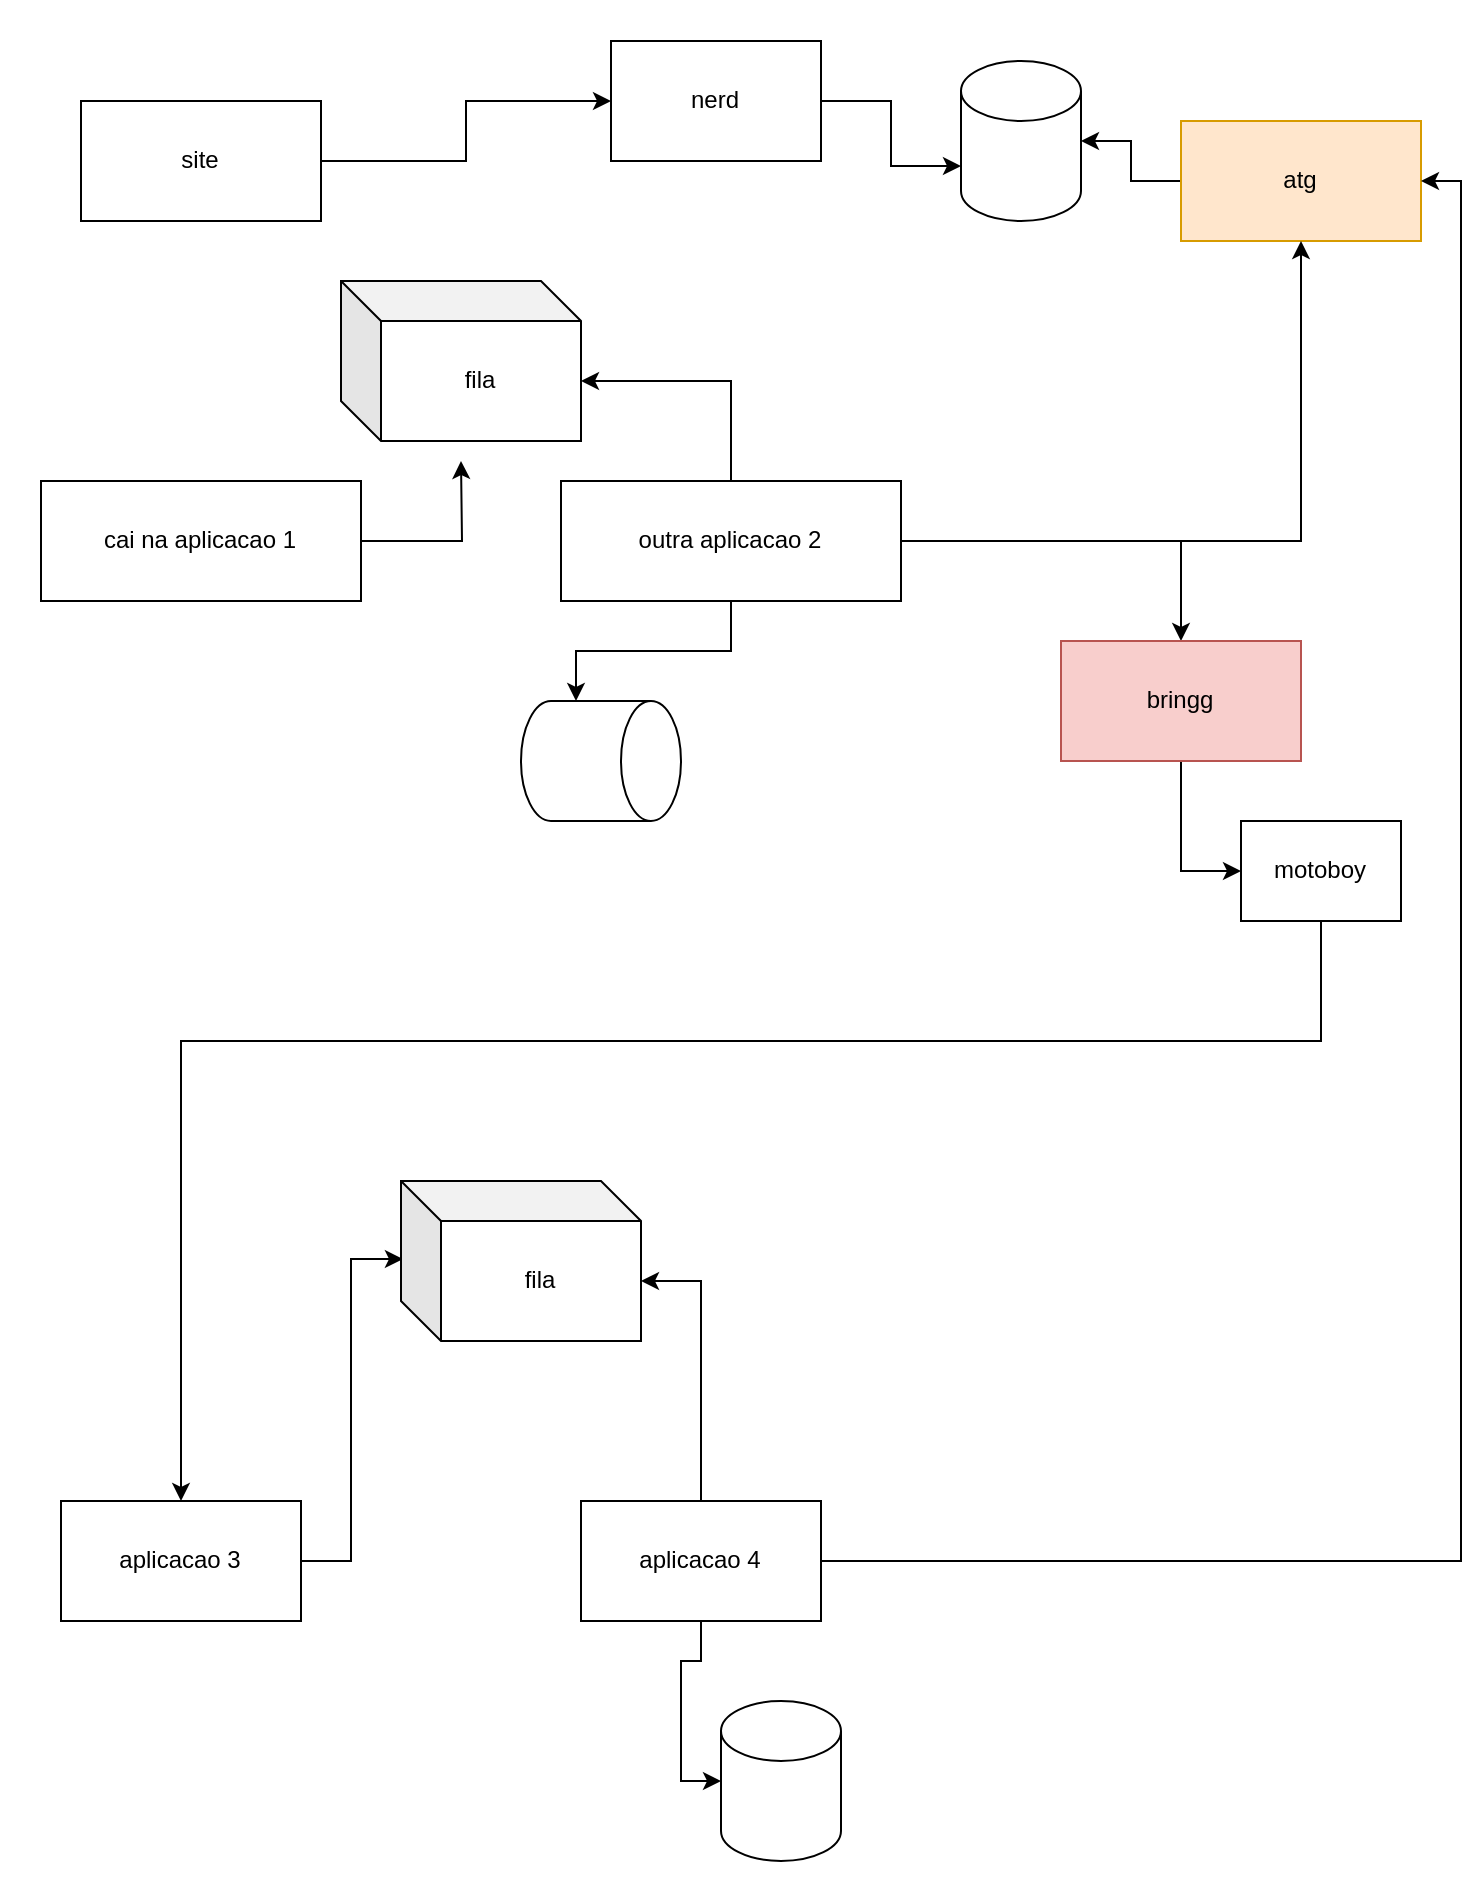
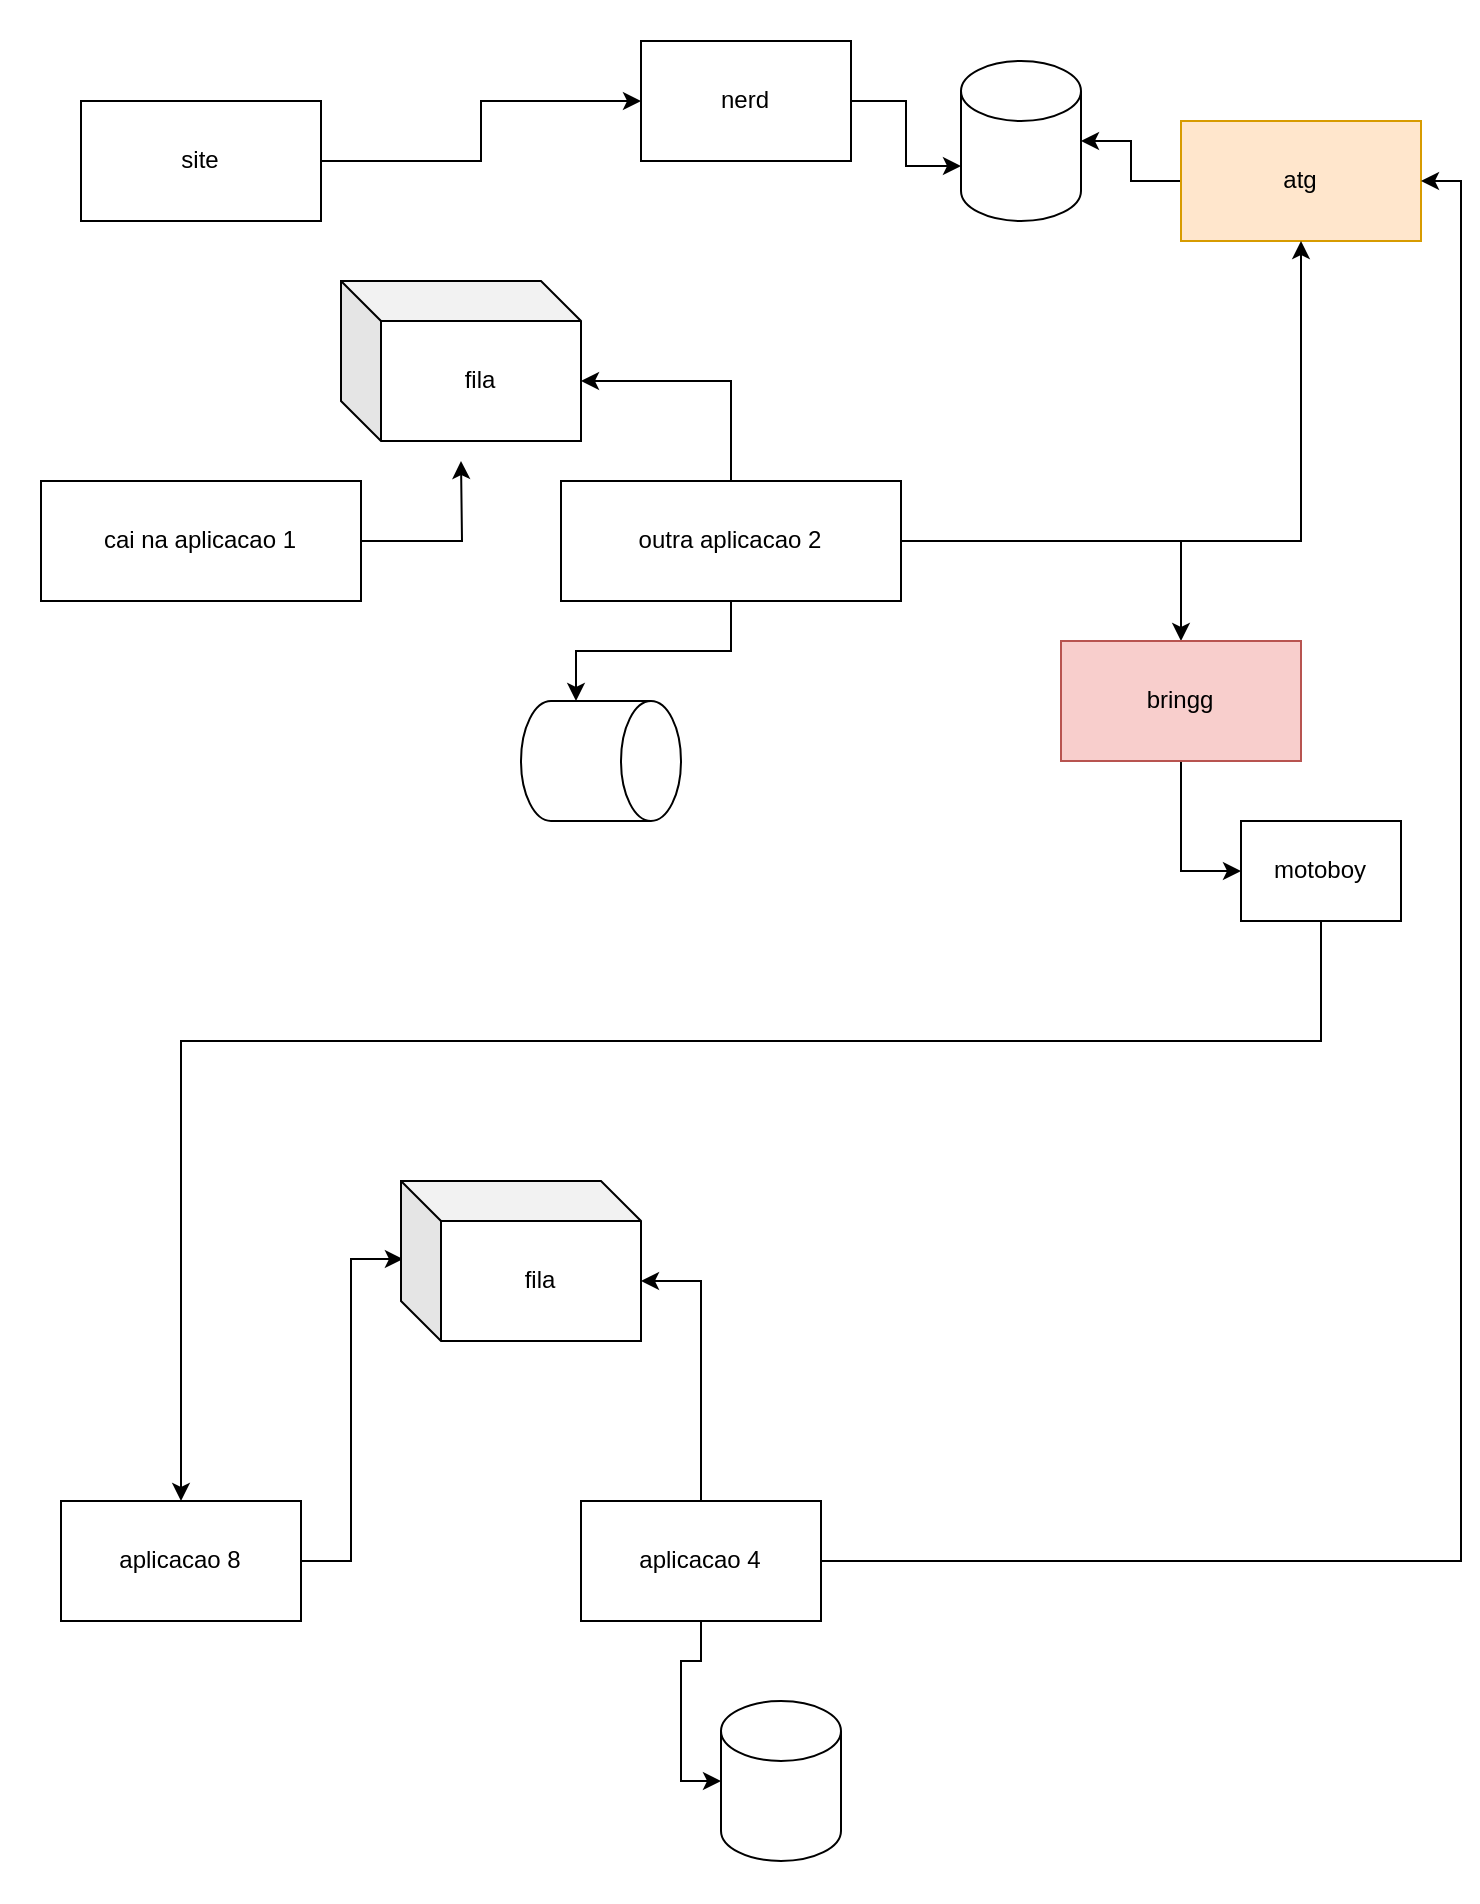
  <mxCell id="0" />
  <mxCell id="1" parent="0" />
  <mxCell id="2" style="edgeStyle=orthogonalEdgeStyle;rounded=0;orthogonalLoop=1;jettySize=auto;html=1;" edge="1" parent="1" source="3" target="29"><mxGeometry relative="1" as="geometry" /></mxCell>
  <mxCell id="3" value="site" style="rounded=0;whiteSpace=wrap;html=1;" vertex="1" parent="1"><mxGeometry x="40" y="50" width="120" height="60" as="geometry" /></mxCell>
  <mxCell id="4" style="edgeStyle=orthogonalEdgeStyle;rounded=0;orthogonalLoop=1;jettySize=auto;html=1;" edge="1" parent="1" source="5"><mxGeometry relative="1" as="geometry"><mxPoint x="230" y="230" as="targetPoint" /></mxGeometry></mxCell>
  <mxCell id="5" value="cai na aplicacao 1" style="rounded=0;whiteSpace=wrap;html=1;" vertex="1" parent="1"><mxGeometry x="20" y="240" width="160" height="60" as="geometry" /></mxCell>
  <mxCell id="6" style="edgeStyle=orthogonalEdgeStyle;rounded=0;orthogonalLoop=1;jettySize=auto;html=1;exitX=0;exitY=0.5;exitDx=0;exitDy=0;entryX=1;entryY=0.5;entryDx=0;entryDy=0;entryPerimeter=0;" edge="1" parent="1" source="7" target="27"><mxGeometry relative="1" as="geometry" /></mxCell>
  <mxCell id="7" value="atg" style="rounded=0;whiteSpace=wrap;html=1;fillColor=#ffe6cc;strokeColor=#d79b00;" vertex="1" parent="1"><mxGeometry x="590" y="60" width="120" height="60" as="geometry" /></mxCell>
  <mxCell id="8" style="edgeStyle=orthogonalEdgeStyle;rounded=0;orthogonalLoop=1;jettySize=auto;html=1;entryX=0;entryY=0;entryDx=0;entryDy=52.5;entryPerimeter=0;" edge="1" parent="1" source="12" target="13"><mxGeometry relative="1" as="geometry" /></mxCell>
  <mxCell id="9" style="edgeStyle=orthogonalEdgeStyle;rounded=0;orthogonalLoop=1;jettySize=auto;html=1;entryX=0;entryY=0;entryDx=120;entryDy=50;entryPerimeter=0;" edge="1" parent="1" source="12" target="14"><mxGeometry relative="1" as="geometry" /></mxCell>
  <mxCell id="10" style="edgeStyle=orthogonalEdgeStyle;rounded=0;orthogonalLoop=1;jettySize=auto;html=1;entryX=0.5;entryY=1;entryDx=0;entryDy=0;" edge="1" parent="1" source="12" target="7"><mxGeometry relative="1" as="geometry" /></mxCell>
  <mxCell id="11" style="edgeStyle=orthogonalEdgeStyle;rounded=0;orthogonalLoop=1;jettySize=auto;html=1;" edge="1" parent="1" source="12" target="16"><mxGeometry relative="1" as="geometry" /></mxCell>
  <mxCell id="12" value="outra aplicacao 2" style="rounded=0;whiteSpace=wrap;html=1;" vertex="1" parent="1"><mxGeometry x="280" y="240" width="170" height="60" as="geometry" /></mxCell>
  <mxCell id="13" value="" style="shape=cylinder3;whiteSpace=wrap;html=1;boundedLbl=1;backgroundOutline=1;size=15;direction=south;" vertex="1" parent="1"><mxGeometry x="260" y="350" width="80" height="60" as="geometry" /></mxCell>
  <mxCell id="14" value="fila" style="shape=cube;whiteSpace=wrap;html=1;boundedLbl=1;backgroundOutline=1;darkOpacity=0.05;darkOpacity2=0.1;" vertex="1" parent="1"><mxGeometry x="170" y="140" width="120" height="80" as="geometry" /></mxCell>
  <mxCell id="15" style="edgeStyle=orthogonalEdgeStyle;rounded=0;orthogonalLoop=1;jettySize=auto;html=1;entryX=0;entryY=0.5;entryDx=0;entryDy=0;" edge="1" parent="1" source="16" target="18"><mxGeometry relative="1" as="geometry" /></mxCell>
  <mxCell id="16" value="bringg" style="rounded=0;whiteSpace=wrap;html=1;fillColor=#f8cecc;strokeColor=#b85450;" vertex="1" parent="1"><mxGeometry x="530" y="320" width="120" height="60" as="geometry" /></mxCell>
  <mxCell id="17" style="edgeStyle=orthogonalEdgeStyle;rounded=0;orthogonalLoop=1;jettySize=auto;html=1;" edge="1" parent="1" source="18" target="20"><mxGeometry relative="1" as="geometry"><Array as="points"><mxPoint x="660" y="520" /><mxPoint x="90" y="520" /></Array></mxGeometry></mxCell>
  <mxCell id="18" value="motoboy" style="rounded=0;whiteSpace=wrap;html=1;" vertex="1" parent="1"><mxGeometry x="620" y="410" width="80" height="50" as="geometry" /></mxCell>
  <mxCell id="19" style="edgeStyle=orthogonalEdgeStyle;rounded=0;orthogonalLoop=1;jettySize=auto;html=1;entryX=0.008;entryY=0.488;entryDx=0;entryDy=0;entryPerimeter=0;" edge="1" parent="1" source="20" target="21"><mxGeometry relative="1" as="geometry" /></mxCell>
- <mxCell id="20" value="aplicacao 3" style="rounded=0;whiteSpace=wrap;html=1;" vertex="1" parent="1"><mxGeometry x="30" y="750" width="120" height="60" as="geometry" /></mxCell>
+ <mxCell id="20" value="aplicacao 8" style="rounded=0;whiteSpace=wrap;html=1;" vertex="1" parent="1"><mxGeometry x="30" y="750" width="120" height="60" as="geometry" /></mxCell>
  <mxCell id="21" value="fila" style="shape=cube;whiteSpace=wrap;html=1;boundedLbl=1;backgroundOutline=1;darkOpacity=0.05;darkOpacity2=0.1;" vertex="1" parent="1"><mxGeometry x="200" y="590" width="120" height="80" as="geometry" /></mxCell>
  <mxCell id="22" style="edgeStyle=orthogonalEdgeStyle;rounded=0;orthogonalLoop=1;jettySize=auto;html=1;entryX=0;entryY=0;entryDx=120;entryDy=50;entryPerimeter=0;" edge="1" parent="1" source="25" target="21"><mxGeometry relative="1" as="geometry" /></mxCell>
  <mxCell id="23" style="edgeStyle=orthogonalEdgeStyle;rounded=0;orthogonalLoop=1;jettySize=auto;html=1;entryX=0;entryY=0.5;entryDx=0;entryDy=0;entryPerimeter=0;" edge="1" parent="1" source="25" target="26"><mxGeometry relative="1" as="geometry" /></mxCell>
  <mxCell id="24" style="edgeStyle=orthogonalEdgeStyle;rounded=0;orthogonalLoop=1;jettySize=auto;html=1;entryX=1;entryY=0.5;entryDx=0;entryDy=0;" edge="1" parent="1" source="25" target="7"><mxGeometry relative="1" as="geometry" /></mxCell>
  <mxCell id="25" value="aplicacao 4" style="rounded=0;whiteSpace=wrap;html=1;" vertex="1" parent="1"><mxGeometry x="290" y="750" width="120" height="60" as="geometry" /></mxCell>
  <mxCell id="26" value="" style="shape=cylinder3;whiteSpace=wrap;html=1;boundedLbl=1;backgroundOutline=1;size=15;" vertex="1" parent="1"><mxGeometry x="360" y="850" width="60" height="80" as="geometry" /></mxCell>
  <mxCell id="27" value="" style="shape=cylinder3;whiteSpace=wrap;html=1;boundedLbl=1;backgroundOutline=1;size=15;" vertex="1" parent="1"><mxGeometry x="480" y="30" width="60" height="80" as="geometry" /></mxCell>
  <mxCell id="28" style="edgeStyle=orthogonalEdgeStyle;rounded=0;orthogonalLoop=1;jettySize=auto;html=1;entryX=0;entryY=0;entryDx=0;entryDy=52.5;entryPerimeter=0;" edge="1" parent="1" source="29" target="27"><mxGeometry relative="1" as="geometry" /></mxCell>
- <mxCell id="29" value="nerd" style="rounded=0;whiteSpace=wrap;html=1;" vertex="1" parent="1"><mxGeometry x="305" y="20" width="105" height="60" as="geometry" /></mxCell>
+ <mxCell id="29" value="nerd" style="rounded=0;whiteSpace=wrap;html=1;" vertex="1" parent="1"><mxGeometry x="320" y="20" width="105" height="60" as="geometry" /></mxCell>
